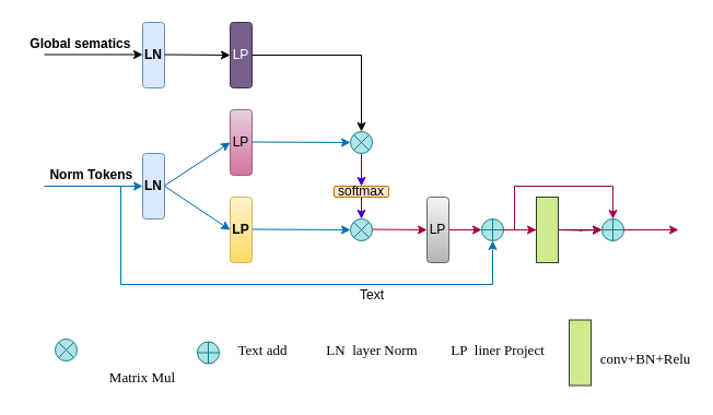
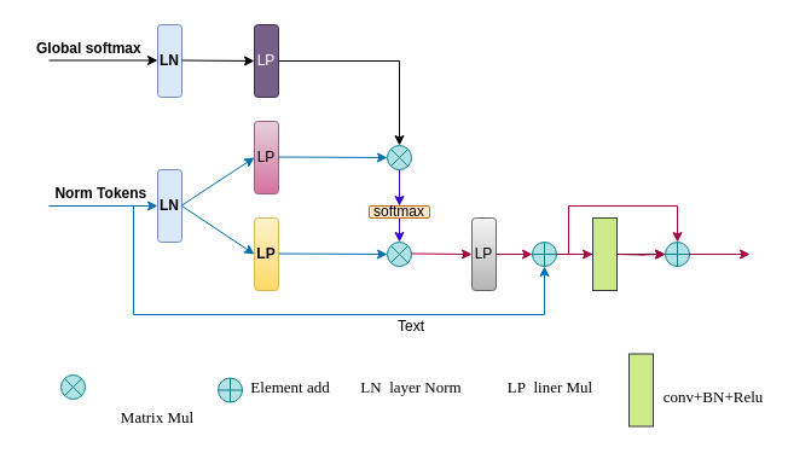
  <mxCell id="0" />
  <mxCell id="1" parent="0" />
  <mxCell id="2" value="" style="endArrow=classic;html=1;rounded=0;fillColor=#1ba1e2;strokeColor=#006EAF;strokeWidth=1;" edge="1" parent="1"><mxGeometry width="50" height="50" relative="1" as="geometry"><mxPoint x="40" y="170" as="sourcePoint" /><mxPoint x="130" y="170" as="targetPoint" /></mxGeometry></mxCell>
  <mxCell id="3" value="" style="endArrow=classic;html=1;rounded=0;" edge="1" parent="1"><mxGeometry width="50" height="50" relative="1" as="geometry"><mxPoint x="40" y="49.5" as="sourcePoint" /><mxPoint x="130" y="49.5" as="targetPoint" /></mxGeometry></mxCell>
  <mxCell id="4" value="&lt;pre&gt;&lt;b&gt;&lt;font face=&quot;Helvetica&quot;&gt;LN&lt;/font&gt;&lt;/b&gt;&lt;/pre&gt;" style="rounded=1;whiteSpace=wrap;html=1;fillColor=#dae8fc;strokeColor=#6c8ebf;" vertex="1" parent="1"><mxGeometry x="130" y="140" width="20" height="60" as="geometry" /></mxCell>
  <mxCell id="5" value="&lt;b&gt;LN&lt;/b&gt;" style="rounded=1;whiteSpace=wrap;html=1;fillColor=#dae8fc;strokeColor=#6c8ebf;" vertex="1" parent="1"><mxGeometry x="130" y="20" width="20" height="60" as="geometry" /></mxCell>
  <mxCell id="6" value="" style="endArrow=classic;html=1;rounded=0;fillColor=#1ba1e2;strokeColor=#006EAF;" edge="1" parent="1"><mxGeometry width="50" height="50" relative="1" as="geometry"><mxPoint x="150" y="169.5" as="sourcePoint" /><mxPoint x="210" y="130" as="targetPoint" /><Array as="points" /></mxGeometry></mxCell>
  <mxCell id="7" value="" style="endArrow=classic;html=1;rounded=0;" edge="1" parent="1"><mxGeometry width="50" height="50" relative="1" as="geometry"><mxPoint x="150" y="49.5" as="sourcePoint" /><mxPoint x="210" y="50" as="targetPoint" /><Array as="points" /></mxGeometry></mxCell>
  <mxCell id="8" value="" style="endArrow=classic;html=1;rounded=0;fillColor=#1ba1e2;strokeColor=#006EAF;" edge="1" parent="1"><mxGeometry width="50" height="50" relative="1" as="geometry"><mxPoint x="150" y="170" as="sourcePoint" /><mxPoint x="210" y="210" as="targetPoint" /></mxGeometry></mxCell>
  <mxCell id="9" value="LP" style="rounded=1;whiteSpace=wrap;html=1;fillColor=#e6d0de;strokeColor=#996185;gradientColor=#d5739d;" vertex="1" parent="1"><mxGeometry x="210" y="100" width="20" height="60" as="geometry" /></mxCell>
  <mxCell id="10" value="LP" style="rounded=1;whiteSpace=wrap;html=1;fillColor=#fff2cc;strokeColor=#d6b656;gradientColor=#ffd966;fontStyle=1" vertex="1" parent="1"><mxGeometry x="210" y="180" width="20" height="60" as="geometry" /></mxCell>
  <mxCell id="11" value="" style="endArrow=classic;html=1;rounded=0;entryX=0;entryY=0.5;entryDx=0;entryDy=0;fillColor=#1ba1e2;strokeColor=#006EAF;" edge="1" parent="1" target="15"><mxGeometry width="50" height="50" relative="1" as="geometry"><mxPoint x="230" y="129.5" as="sourcePoint" /><mxPoint x="310" y="129.5" as="targetPoint" /></mxGeometry></mxCell>
  <mxCell id="12" value="" style="endArrow=classic;html=1;rounded=0;entryX=0;entryY=0.5;entryDx=0;entryDy=0;fillColor=#1ba1e2;strokeColor=#006EAF;" edge="1" parent="1" target="20"><mxGeometry width="50" height="50" relative="1" as="geometry"><mxPoint x="230" y="209.5" as="sourcePoint" /><mxPoint x="310" y="209.5" as="targetPoint" /></mxGeometry></mxCell>
  <mxCell id="13" value="LP" style="rounded=1;whiteSpace=wrap;html=1;fillColor=#76608a;strokeColor=#432D57;fontColor=#ffffff;" vertex="1" parent="1"><mxGeometry x="210" y="20" width="20" height="60" as="geometry" /></mxCell>
  <mxCell id="14" style="edgeStyle=orthogonalEdgeStyle;rounded=0;orthogonalLoop=1;jettySize=auto;html=1;exitX=0.5;exitY=1;exitDx=0;exitDy=0;fillColor=#6a00ff;strokeColor=#3700CC;" edge="1" parent="1" source="15"><mxGeometry relative="1" as="geometry"><mxPoint x="330" y="170" as="targetPoint" /></mxGeometry></mxCell>
  <mxCell id="15" value="" style="shape=sumEllipse;perimeter=ellipsePerimeter;whiteSpace=wrap;html=1;backgroundOutline=1;fillColor=#b0e3e6;strokeColor=#0e8088;direction=east;" vertex="1" parent="1"><mxGeometry x="320" y="120" width="20" height="20" as="geometry" /></mxCell>
  <mxCell id="16" value="" style="endArrow=none;html=1;rounded=0;" edge="1" parent="1"><mxGeometry width="50" height="50" relative="1" as="geometry"><mxPoint x="230" y="50" as="sourcePoint" /><mxPoint x="330" y="50" as="targetPoint" /></mxGeometry></mxCell>
  <mxCell id="17" value="" style="endArrow=classic;html=1;rounded=0;entryX=0.5;entryY=0;entryDx=0;entryDy=0;" edge="1" parent="1" target="15"><mxGeometry width="50" height="50" relative="1" as="geometry"><mxPoint x="330" y="50" as="sourcePoint" /><mxPoint x="417.214" y="153.843" as="targetPoint" /></mxGeometry></mxCell>
  <mxCell id="18" style="edgeStyle=orthogonalEdgeStyle;rounded=0;orthogonalLoop=1;jettySize=auto;html=1;exitX=0.5;exitY=1;exitDx=0;exitDy=0;fillColor=#6a00ff;strokeColor=#3700CC;" edge="1" parent="1" source="19"><mxGeometry relative="1" as="geometry"><mxPoint x="330" y="200" as="targetPoint" /></mxGeometry></mxCell>
  <mxCell id="19" value="softmax" style="rounded=1;whiteSpace=wrap;html=1;fillColor=#ffe6cc;fontColor=#000000;strokeColor=#BD7000;" vertex="1" parent="1"><mxGeometry x="305" y="170" width="50" height="10" as="geometry" /></mxCell>
  <mxCell id="20" value="" style="shape=sumEllipse;perimeter=ellipsePerimeter;whiteSpace=wrap;html=1;backgroundOutline=1;fillColor=#b0e3e6;strokeColor=#0e8088;direction=east;" vertex="1" parent="1"><mxGeometry x="320" y="200" width="20" height="20" as="geometry" /></mxCell>
  <mxCell id="21" value="" style="endArrow=classic;html=1;rounded=0;fillColor=#d80073;strokeColor=#A50040;" edge="1" parent="1"><mxGeometry width="50" height="50" relative="1" as="geometry"><mxPoint x="340" y="209.5" as="sourcePoint" /><mxPoint x="390" y="210" as="targetPoint" /></mxGeometry></mxCell>
  <mxCell id="22" style="edgeStyle=orthogonalEdgeStyle;rounded=0;orthogonalLoop=1;jettySize=auto;html=1;exitX=1;exitY=0.5;exitDx=0;exitDy=0;fillColor=#d80073;strokeColor=#A50040;" edge="1" parent="1" source="23"><mxGeometry relative="1" as="geometry"><mxPoint x="440" y="210" as="targetPoint" /></mxGeometry></mxCell>
  <mxCell id="23" value="LP" style="rounded=1;whiteSpace=wrap;html=1;fillColor=#f5f5f5;strokeColor=#666666;gradientColor=#b3b3b3;" vertex="1" parent="1"><mxGeometry x="390" y="180" width="20" height="60" as="geometry" /></mxCell>
  <mxCell id="24" value="" style="endArrow=none;html=1;rounded=0;fillColor=#1ba1e2;strokeColor=#006EAF;" edge="1" parent="1"><mxGeometry width="50" height="50" relative="1" as="geometry"><mxPoint x="110" y="170" as="sourcePoint" /><mxPoint x="110" y="260" as="targetPoint" /></mxGeometry></mxCell>
  <mxCell id="25" value="" style="endArrow=none;html=1;rounded=0;fillColor=#1ba1e2;strokeColor=#006EAF;" edge="1" parent="1"><mxGeometry width="50" height="50" relative="1" as="geometry"><mxPoint x="110" y="260" as="sourcePoint" /><mxPoint x="450" y="260" as="targetPoint" /></mxGeometry></mxCell>
  <mxCell id="26" value="" style="edgeStyle=orthogonalEdgeStyle;rounded=0;orthogonalLoop=1;jettySize=auto;html=1;" edge="1" parent="1" source="27" target="33"><mxGeometry relative="1" as="geometry" /></mxCell>
  <mxCell id="27" value="" style="shape=orEllipse;perimeter=ellipsePerimeter;whiteSpace=wrap;html=1;backgroundOutline=1;fillColor=#b0e3e6;strokeColor=#0e8088;" vertex="1" parent="1"><mxGeometry x="440" y="200" width="20" height="20" as="geometry" /></mxCell>
  <mxCell id="28" value="" style="endArrow=classic;html=1;rounded=0;entryX=0.5;entryY=1;entryDx=0;entryDy=0;fillColor=#1ba1e2;strokeColor=#006EAF;" edge="1" parent="1" target="27"><mxGeometry width="50" height="50" relative="1" as="geometry"><mxPoint x="450" y="260" as="sourcePoint" /><mxPoint x="380" y="250" as="targetPoint" /></mxGeometry></mxCell>
  <mxCell id="29" value="" style="endArrow=classic;html=1;rounded=0;exitX=1;exitY=0.5;exitDx=0;exitDy=0;fillColor=#d80073;strokeColor=#A50040;" edge="1" parent="1" source="27"><mxGeometry width="50" height="50" relative="1" as="geometry"><mxPoint x="330" y="300" as="sourcePoint" /><mxPoint x="490" y="210" as="targetPoint" /></mxGeometry></mxCell>
  <mxCell id="30" style="edgeStyle=orthogonalEdgeStyle;rounded=0;orthogonalLoop=1;jettySize=auto;html=1;exitX=1;exitY=0.5;exitDx=0;exitDy=0;fillColor=#d80073;strokeColor=#A50040;" edge="1" parent="1"><mxGeometry relative="1" as="geometry"><mxPoint x="550" y="210" as="targetPoint" /><mxPoint x="510" y="210" as="sourcePoint" /></mxGeometry></mxCell>
  <mxCell id="31" value="" style="endArrow=none;html=1;rounded=0;fillColor=#d80073;strokeColor=#A50040;" edge="1" parent="1"><mxGeometry width="50" height="50" relative="1" as="geometry"><mxPoint x="470" y="170" as="sourcePoint" /><mxPoint x="470" y="210" as="targetPoint" /></mxGeometry></mxCell>
  <mxCell id="32" value="" style="endArrow=none;html=1;rounded=0;fillColor=#d80073;strokeColor=#A50040;" edge="1" parent="1"><mxGeometry width="50" height="50" relative="1" as="geometry"><mxPoint x="470" y="170" as="sourcePoint" /><mxPoint x="560" y="170" as="targetPoint" /></mxGeometry></mxCell>
  <mxCell id="33" value="" style="shape=orEllipse;perimeter=ellipsePerimeter;whiteSpace=wrap;html=1;backgroundOutline=1;fillColor=#b0e3e6;strokeColor=#0e8088;" vertex="1" parent="1"><mxGeometry x="550" y="200" width="20" height="20" as="geometry" /></mxCell>
  <mxCell id="34" value="" style="endArrow=classic;html=1;rounded=0;entryX=0.5;entryY=0;entryDx=0;entryDy=0;fillColor=#d80073;strokeColor=#A50040;" edge="1" parent="1" target="33"><mxGeometry width="50" height="50" relative="1" as="geometry"><mxPoint x="560" y="170" as="sourcePoint" /><mxPoint x="380" y="250" as="targetPoint" /></mxGeometry></mxCell>
  <mxCell id="35" value="" style="endArrow=classic;html=1;rounded=0;exitX=1;exitY=0.5;exitDx=0;exitDy=0;fillColor=#d80073;strokeColor=#A50040;" edge="1" parent="1" source="33"><mxGeometry width="50" height="50" relative="1" as="geometry"><mxPoint x="330" y="300" as="sourcePoint" /><mxPoint x="620" y="210" as="targetPoint" /></mxGeometry></mxCell>
  <mxCell id="36" value="" style="rounded=0;whiteSpace=wrap;html=1;fillColor=#cdeb8b;strokeColor=#36393d;" vertex="1" parent="1"><mxGeometry x="490" y="180" width="20" height="60" as="geometry" /></mxCell>
  <mxCell id="37" value="" style="shape=sumEllipse;perimeter=ellipsePerimeter;whiteSpace=wrap;html=1;backgroundOutline=1;fillColor=#b0e3e6;strokeColor=#0e8088;direction=east;" vertex="1" parent="1"><mxGeometry x="50" y="310" width="20" height="20" as="geometry" /></mxCell>
  <mxCell id="38" value="&lt;font style=&quot;font-size: 13px;&quot; face=&quot;Times New Roman&quot;&gt;Matrix Mul&lt;/font&gt;" style="text;strokeColor=none;align=center;fillColor=none;html=1;verticalAlign=middle;whiteSpace=wrap;rounded=0;" vertex="1" parent="1"><mxGeometry x="90" y="332.5" width="80" height="25" as="geometry" /></mxCell>
  <mxCell id="39" value="" style="shape=orEllipse;perimeter=ellipsePerimeter;whiteSpace=wrap;html=1;backgroundOutline=1;fillColor=#b0e3e6;strokeColor=#0e8088;" vertex="1" parent="1"><mxGeometry x="180" y="312.5" width="20" height="20" as="geometry" /></mxCell>
- <mxCell id="40" value="&lt;font style=&quot;font-size: 13px;&quot; face=&quot;Times New Roman&quot;&gt;Text add&lt;/font&gt;" style="text;strokeColor=none;align=center;fillColor=none;html=1;verticalAlign=middle;whiteSpace=wrap;rounded=0;" vertex="1" parent="1"><mxGeometry x="200" y="307.5" width="80" height="25" as="geometry" /></mxCell>
+ <mxCell id="40" value="&lt;font style=&quot;font-size: 13px;&quot; face=&quot;Times New Roman&quot;&gt;Element add&lt;/font&gt;" style="text;strokeColor=none;align=center;fillColor=none;html=1;verticalAlign=middle;whiteSpace=wrap;rounded=0;" vertex="1" parent="1"><mxGeometry x="200" y="307.5" width="80" height="25" as="geometry" /></mxCell>
  <mxCell id="41" value="Text" style="text;strokeColor=none;align=center;fillColor=none;html=1;verticalAlign=middle;whiteSpace=wrap;rounded=0;" vertex="1" parent="1"><mxGeometry x="310" y="255" width="60" height="30" as="geometry" /></mxCell>
- <mxCell id="42" value="&lt;b&gt;Global sematics&amp;nbsp;&lt;/b&gt;" style="text;strokeColor=none;align=center;fillColor=none;html=1;verticalAlign=middle;whiteSpace=wrap;rounded=0;" vertex="1" parent="1"><mxGeometry x="25" y="30" width="100" height="20" as="geometry" /></mxCell>
+ <mxCell id="42" value="&lt;b&gt;Global softmax&amp;nbsp;&lt;/b&gt;" style="text;strokeColor=none;align=center;fillColor=none;html=1;verticalAlign=middle;whiteSpace=wrap;rounded=0;" vertex="1" parent="1"><mxGeometry x="25" y="30" width="100" height="20" as="geometry" /></mxCell>
  <mxCell id="43" value="&lt;b&gt;Norm Tokens&amp;nbsp;&lt;/b&gt;" style="text;strokeColor=none;align=center;fillColor=none;html=1;verticalAlign=middle;whiteSpace=wrap;rounded=0;" vertex="1" parent="1"><mxGeometry x="20" y="150" width="130" height="20" as="geometry" /></mxCell>
  <mxCell id="44" value="&lt;font face=&quot;Times New Roman&quot; style=&quot;font-size: 13px;&quot;&gt;LN&amp;nbsp; layer Norm&lt;/font&gt;" style="text;strokeColor=none;align=center;fillColor=none;html=1;verticalAlign=middle;whiteSpace=wrap;rounded=0;" vertex="1" parent="1"><mxGeometry x="275" y="312.5" width="130" height="15" as="geometry" /></mxCell>
- <mxCell id="45" value="&lt;font face=&quot;Times New Roman&quot; style=&quot;font-size: 13px;&quot;&gt;LP&amp;nbsp; liner Project&lt;/font&gt;" style="text;strokeColor=none;align=center;fillColor=none;html=1;verticalAlign=middle;whiteSpace=wrap;rounded=0;" vertex="1" parent="1"><mxGeometry x="390" y="312.5" width="130" height="15" as="geometry" /></mxCell>
+ <mxCell id="45" value="&lt;font face=&quot;Times New Roman&quot; style=&quot;font-size: 13px;&quot;&gt;LP&amp;nbsp; liner Mul&lt;/font&gt;" style="text;strokeColor=none;align=center;fillColor=none;html=1;verticalAlign=middle;whiteSpace=wrap;rounded=0;" vertex="1" parent="1"><mxGeometry x="390" y="312.5" width="130" height="15" as="geometry" /></mxCell>
  <mxCell id="46" value="" style="rounded=0;whiteSpace=wrap;html=1;fillColor=#cdeb8b;strokeColor=#36393d;" vertex="1" parent="1"><mxGeometry x="520" y="292.5" width="20" height="60" as="geometry" /></mxCell>
  <mxCell id="47" value="&lt;font face=&quot;Times New Roman&quot; style=&quot;font-size: 13px;&quot;&gt;conv+BN+Relu&lt;/font&gt;" style="text;strokeColor=none;align=center;fillColor=none;html=1;verticalAlign=middle;whiteSpace=wrap;rounded=0;" vertex="1" parent="1"><mxGeometry x="550" y="315" width="80" height="25" as="geometry" /></mxCell>
